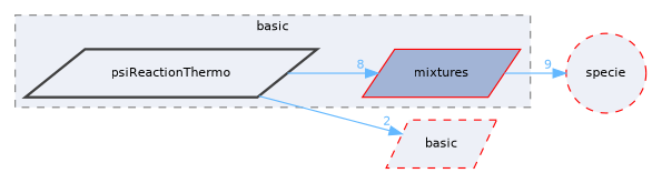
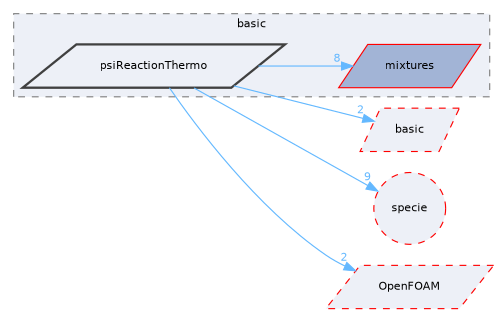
  digraph {
    compound=true
    rankdir=LR
    node [color=red fillcolor="#edf0f7" fontname=Helvetica fontsize=10 shape=parallelogram style="filled,dashed"]
    edge [color=steelblue1 fontcolor=steelblue1 fontname=Helvetica fontsize=10 headlabel=2 labeldistance=1.5 labelfontname=Helvetica labelfontsize=10]
    n1 [fillcolor="#a2b4d6" height=0.2 label=mixtures style=filled width=0.4]
    n2 [color=grey25 height=0.2 label=psiReactionThermo style="filled,bold" width=0.4]
    n3 [height=0.2 label=basic width=0.4]
    n4 [height=0.2 label=specie shape=circle width=0.4]
+   n5 [height=0.2 label=OpenFOAM width=0.4]
    subgraph cluster_1 {
      bgcolor="#edf0f7"
      fontname=Helvetica
      fontsize=10
      label=basic
      pencolor=grey50
      style="filled,dashed"
      n1
      n2
    }
    n2 -> n1 [headlabel=8]
    n2 -> n3
-   n1 -> n4 [headlabel=9]
+   n2 -> n4 [headlabel=9]
+   n2 -> n5
  }
